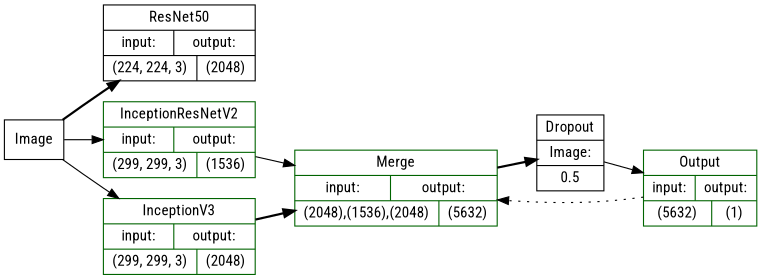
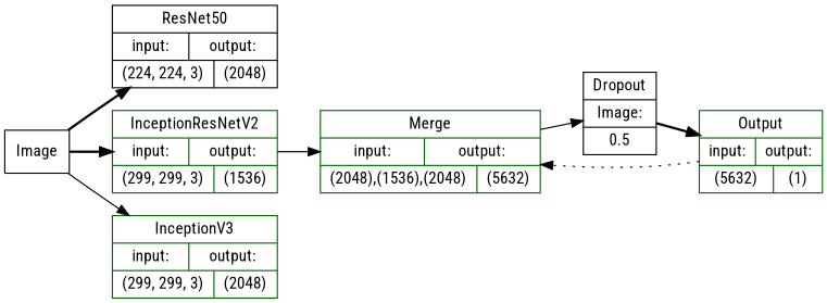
  digraph {
    fontname="Roboto Condensed"
    rankdir=LR
    node [color=darkgreen fontname="Roboto Condensed" shape=record]
    edge [fontname="Roboto Condensed" style=solid]
    n1 [color=black label="ResNet50|{input:|output:}|{(224, 224, 3)|(2048)}"]
    n2 [label="Merge|{input:|output:}|{(2048),(1536),(2048)|(5632)}"]
    n3 [color=black label="Dropout|Image:|0.5"]
    n4 [label="InceptionResNetV2|{input:|output:}|{(299, 299, 3)|(1536)}"]
    n5 [label="InceptionV3|{input:|output:}|{(299, 299, 3)|(2048)}"]
    n6 [label="Output|{input:|output:}|{(5632)|(1)}"]
    Image [color=black]
-   n2 -> n3 [style=bold]
-   n3 -> n6
+   n2 -> n3
+   n3 -> n6 [style=bold]
    n4 -> n2
-   n5 -> n2 [style=bold]
    n6 -> n2 [style=dotted]
    Image -> n1 [style=bold]
-   Image -> n4
+   Image -> n4 [style=bold]
    Image -> n5
  }
